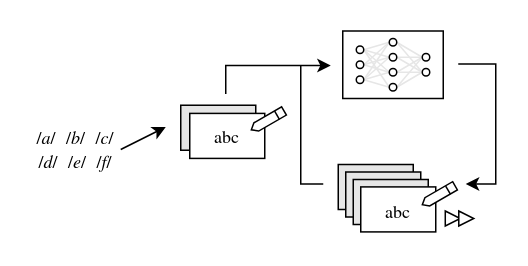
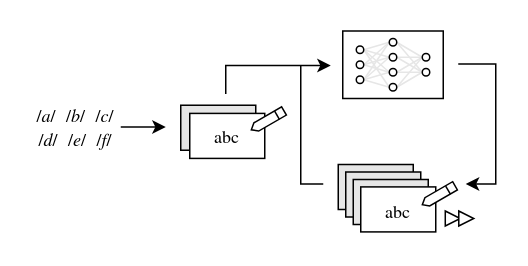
  <mxCell id="0" />
  <mxCell id="1" parent="0" />
  <mxCell id="2" value="" style="rounded=0;whiteSpace=wrap;html=1;strokeWidth=1;fillColor=#E6E6E6;" vertex="1" parent="1"><mxGeometry x="225" y="109" width="50" height="30" as="geometry" /></mxCell>
  <mxCell id="3" value="" style="rounded=0;whiteSpace=wrap;html=1;strokeWidth=1;fillColor=#FFFFFF;" parent="1" vertex="1"><mxGeometry x="228" y="20" width="67" height="45" as="geometry" /></mxCell>
  <mxCell id="4" value="" style="rounded=0;whiteSpace=wrap;html=1;strokeWidth=1;fillColor=#E6E6E6;" parent="1" vertex="1"><mxGeometry x="230" y="114" width="50" height="30" as="geometry" /></mxCell>
- <mxCell id="5" value="&lt;font face=&quot;TeX Gyre Termes&quot;&gt;/&lt;i&gt;a&lt;/i&gt;/&amp;nbsp; /&lt;i&gt;b&lt;/i&gt;/&amp;nbsp; /&lt;i&gt;c&lt;/i&gt;/&lt;br&gt;/&lt;i&gt;d&lt;/i&gt;/&amp;nbsp; /&lt;i&gt;e&lt;/i&gt;/&amp;nbsp; /&lt;i&gt;f&lt;/i&gt;/&lt;br&gt;&lt;/font&gt;" style="text;html=1;strokeColor=none;fillColor=none;align=center;verticalAlign=middle;whiteSpace=wrap;rounded=0;" parent="1" vertex="1"><mxGeometry x="20" y="84" width="60" height="30" as="geometry" /></mxCell>
+ <mxCell id="5" value="&lt;font face=&quot;TeX Gyre Termes&quot;&gt;/&lt;i&gt;a&lt;/i&gt;/&amp;nbsp; /&lt;i&gt;b&lt;/i&gt;/&amp;nbsp; /&lt;i&gt;c&lt;/i&gt;/&lt;br&gt;/&lt;i&gt;d&lt;/i&gt;/&amp;nbsp; /&lt;i&gt;e&lt;/i&gt;/&amp;nbsp; /&lt;i&gt;f&lt;/i&gt;/&lt;br&gt;&lt;/font&gt;" style="text;html=1;strokeColor=none;fillColor=none;align=center;verticalAlign=middle;whiteSpace=wrap;rounded=0;" parent="1" vertex="1"><mxGeometry x="20" y="69" width="60" height="30" as="geometry" /></mxCell>
  <mxCell id="6" value="" style="group" parent="1" vertex="1" connectable="0"><mxGeometry x="104" y="69" width="71.348" height="40" as="geometry" /></mxCell>
  <mxCell id="7" value="" style="rounded=0;whiteSpace=wrap;html=1;strokeWidth=1;fillColor=#E6E6E6;" parent="6" vertex="1"><mxGeometry x="16" y="0.49" width="50" height="30" as="geometry" /></mxCell>
  <mxCell id="8" value="" style="rounded=0;whiteSpace=wrap;html=1;strokeWidth=1;" parent="6" vertex="1"><mxGeometry x="22" y="5.94" width="50" height="30" as="geometry" /></mxCell>
  <mxCell id="9" value="" style="shape=offPageConnector;whiteSpace=wrap;html=1;size=0.152;rotation=60;" parent="6" vertex="1"><mxGeometry x="70.778" y="-2.0" width="6.342" height="25.16" as="geometry" /></mxCell>
  <mxCell id="10" value="" style="line;strokeWidth=1;html=1;rotation=60;" parent="6" vertex="1"><mxGeometry x="77.006" y="0.493" width="6.342" height="13.333" as="geometry" /></mxCell>
  <mxCell id="11" value="&lt;font face=&quot;TeX Gyre Termes&quot;&gt;abc&lt;/font&gt;" style="text;html=1;strokeColor=none;fillColor=none;align=center;verticalAlign=middle;whiteSpace=wrap;rounded=0;" parent="6" vertex="1"><mxGeometry x="22" y="5.94" width="50" height="30" as="geometry" /></mxCell>
  <mxCell id="12" value="" style="rounded=0;whiteSpace=wrap;html=1;strokeWidth=1;fillColor=#E6E6E6;" parent="1" vertex="1"><mxGeometry x="235" y="119" width="50" height="30" as="geometry" /></mxCell>
  <mxCell id="13" style="rounded=0;orthogonalLoop=1;jettySize=auto;html=1;exitX=1;exitY=0.5;exitDx=0;exitDy=0;entryX=0;entryY=0.5;entryDx=0;entryDy=0;strokeWidth=1;endArrow=none;endFill=0;strokeColor=#E6E6E6;" parent="1" source="16" target="29" edge="1"><mxGeometry relative="1" as="geometry" /></mxCell>
  <mxCell id="14" style="edgeStyle=none;rounded=0;orthogonalLoop=1;jettySize=auto;html=1;entryX=0;entryY=0.5;entryDx=0;entryDy=0;strokeColor=#E6E6E6;strokeWidth=1;endArrow=none;endFill=0;exitX=1;exitY=0.5;exitDx=0;exitDy=0;" parent="1" source="16" target="32" edge="1"><mxGeometry relative="1" as="geometry" /></mxCell>
  <mxCell id="15" style="edgeStyle=none;rounded=0;orthogonalLoop=1;jettySize=auto;html=1;exitX=1;exitY=0.5;exitDx=0;exitDy=0;entryX=0;entryY=0.5;entryDx=0;entryDy=0;strokeColor=#E6E6E6;strokeWidth=1;endArrow=none;endFill=0;" parent="1" source="16" target="35" edge="1"><mxGeometry relative="1" as="geometry" /></mxCell>
  <mxCell id="16" value="" style="ellipse;whiteSpace=wrap;html=1;aspect=fixed;strokeWidth=1;fillColor=#FFFFFF;" parent="1" vertex="1"><mxGeometry x="237" y="40" width="5" height="5" as="geometry" /></mxCell>
  <mxCell id="17" style="edgeStyle=none;rounded=0;orthogonalLoop=1;jettySize=auto;html=1;exitX=1;exitY=0.5;exitDx=0;exitDy=0;entryX=0;entryY=0.5;entryDx=0;entryDy=0;strokeWidth=1;endArrow=none;endFill=0;strokeColor=#E6E6E6;" parent="1" source="21" target="32" edge="1"><mxGeometry relative="1" as="geometry" /></mxCell>
  <mxCell id="18" style="edgeStyle=none;rounded=0;orthogonalLoop=1;jettySize=auto;html=1;exitX=1;exitY=0.5;exitDx=0;exitDy=0;entryX=0;entryY=0.5;entryDx=0;entryDy=0;strokeColor=#E6E6E6;strokeWidth=1;endArrow=none;endFill=0;" parent="1" source="21" target="29" edge="1"><mxGeometry relative="1" as="geometry" /></mxCell>
  <mxCell id="19" style="edgeStyle=none;rounded=0;orthogonalLoop=1;jettySize=auto;html=1;exitX=1;exitY=0.5;exitDx=0;exitDy=0;entryX=0;entryY=0.5;entryDx=0;entryDy=0;strokeColor=#E6E6E6;strokeWidth=1;endArrow=none;endFill=0;" parent="1" source="21" target="35" edge="1"><mxGeometry relative="1" as="geometry" /></mxCell>
  <mxCell id="20" style="edgeStyle=none;rounded=0;orthogonalLoop=1;jettySize=auto;html=1;exitX=1;exitY=0.5;exitDx=0;exitDy=0;entryX=0;entryY=0.5;entryDx=0;entryDy=0;strokeColor=#E6E6E6;strokeWidth=1;endArrow=none;endFill=0;" parent="1" source="21" target="38" edge="1"><mxGeometry relative="1" as="geometry" /></mxCell>
  <mxCell id="21" value="" style="ellipse;whiteSpace=wrap;html=1;aspect=fixed;strokeWidth=1;fillColor=#FFFFFF;" parent="1" vertex="1"><mxGeometry x="237" y="30" width="5" height="5" as="geometry" /></mxCell>
  <mxCell id="22" style="edgeStyle=none;rounded=0;orthogonalLoop=1;jettySize=auto;html=1;exitX=1;exitY=0.5;exitDx=0;exitDy=0;entryX=0;entryY=0.5;entryDx=0;entryDy=0;strokeColor=#E6E6E6;strokeWidth=1;endArrow=none;endFill=0;" parent="1" source="26" target="35" edge="1"><mxGeometry relative="1" as="geometry" /></mxCell>
  <mxCell id="23" style="edgeStyle=none;rounded=0;orthogonalLoop=1;jettySize=auto;html=1;exitX=1;exitY=0.5;exitDx=0;exitDy=0;entryX=0;entryY=0.5;entryDx=0;entryDy=0;strokeColor=#E6E6E6;strokeWidth=1;endArrow=none;endFill=0;" parent="1" source="26" target="38" edge="1"><mxGeometry relative="1" as="geometry" /></mxCell>
  <mxCell id="24" style="edgeStyle=none;rounded=0;orthogonalLoop=1;jettySize=auto;html=1;exitX=1;exitY=0.5;exitDx=0;exitDy=0;entryX=0;entryY=0.5;entryDx=0;entryDy=0;strokeColor=#E6E6E6;strokeWidth=1;endArrow=none;endFill=0;" parent="1" source="26" target="32" edge="1"><mxGeometry relative="1" as="geometry" /></mxCell>
  <mxCell id="25" style="edgeStyle=none;rounded=0;orthogonalLoop=1;jettySize=auto;html=1;exitX=1;exitY=0.5;exitDx=0;exitDy=0;entryX=0;entryY=0.5;entryDx=0;entryDy=0;strokeColor=#E6E6E6;strokeWidth=1;endArrow=none;endFill=0;" parent="1" source="26" target="29" edge="1"><mxGeometry relative="1" as="geometry" /></mxCell>
  <mxCell id="26" value="" style="ellipse;whiteSpace=wrap;html=1;aspect=fixed;strokeWidth=1;fillColor=#FFFFFF;" parent="1" vertex="1"><mxGeometry x="237" y="50" width="5" height="5" as="geometry" /></mxCell>
  <mxCell id="27" style="edgeStyle=none;rounded=0;orthogonalLoop=1;jettySize=auto;html=1;exitX=1;exitY=0.5;exitDx=0;exitDy=0;entryX=0;entryY=0.5;entryDx=0;entryDy=0;strokeColor=#E6E6E6;strokeWidth=1;endArrow=none;endFill=0;" parent="1" source="29" target="39" edge="1"><mxGeometry relative="1" as="geometry" /></mxCell>
  <mxCell id="28" style="edgeStyle=none;rounded=0;orthogonalLoop=1;jettySize=auto;html=1;exitX=1;exitY=0.5;exitDx=0;exitDy=0;entryX=0;entryY=0.5;entryDx=0;entryDy=0;strokeColor=#E6E6E6;strokeWidth=1;endArrow=none;endFill=0;" parent="1" source="29" target="40" edge="1"><mxGeometry relative="1" as="geometry" /></mxCell>
  <mxCell id="29" value="" style="ellipse;whiteSpace=wrap;html=1;aspect=fixed;strokeWidth=1;fillColor=#FFFFFF;" parent="1" vertex="1"><mxGeometry x="259" y="25" width="5" height="5" as="geometry" /></mxCell>
  <mxCell id="30" style="edgeStyle=none;rounded=0;orthogonalLoop=1;jettySize=auto;html=1;exitX=1;exitY=0.5;exitDx=0;exitDy=0;entryX=0;entryY=0.5;entryDx=0;entryDy=0;strokeColor=#E6E6E6;strokeWidth=1;endArrow=none;endFill=0;" parent="1" source="32" target="39" edge="1"><mxGeometry relative="1" as="geometry" /></mxCell>
  <mxCell id="31" style="edgeStyle=none;rounded=0;orthogonalLoop=1;jettySize=auto;html=1;exitX=1;exitY=0.5;exitDx=0;exitDy=0;entryX=0;entryY=0.5;entryDx=0;entryDy=0;strokeColor=#E6E6E6;strokeWidth=1;endArrow=none;endFill=0;" parent="1" source="32" target="40" edge="1"><mxGeometry relative="1" as="geometry" /></mxCell>
  <mxCell id="32" value="" style="ellipse;whiteSpace=wrap;html=1;aspect=fixed;strokeWidth=1;fillColor=#FFFFFF;" parent="1" vertex="1"><mxGeometry x="259" y="35" width="5" height="5" as="geometry" /></mxCell>
  <mxCell id="33" style="edgeStyle=none;rounded=0;orthogonalLoop=1;jettySize=auto;html=1;exitX=1;exitY=0.5;exitDx=0;exitDy=0;entryX=0;entryY=0.5;entryDx=0;entryDy=0;strokeColor=#E6E6E6;strokeWidth=1;endArrow=none;endFill=0;" parent="1" source="35" target="39" edge="1"><mxGeometry relative="1" as="geometry" /></mxCell>
  <mxCell id="34" style="edgeStyle=none;rounded=0;orthogonalLoop=1;jettySize=auto;html=1;exitX=1;exitY=0.5;exitDx=0;exitDy=0;entryX=0;entryY=0.5;entryDx=0;entryDy=0;strokeColor=#E6E6E6;strokeWidth=1;endArrow=none;endFill=0;" parent="1" source="35" target="40" edge="1"><mxGeometry relative="1" as="geometry" /></mxCell>
  <mxCell id="35" value="" style="ellipse;whiteSpace=wrap;html=1;aspect=fixed;strokeWidth=1;fillColor=#FFFFFF;" parent="1" vertex="1"><mxGeometry x="259" y="45" width="5" height="5" as="geometry" /></mxCell>
  <mxCell id="36" style="edgeStyle=none;rounded=0;orthogonalLoop=1;jettySize=auto;html=1;exitX=1;exitY=0.5;exitDx=0;exitDy=0;entryX=0;entryY=0.5;entryDx=0;entryDy=0;strokeColor=#E6E6E6;strokeWidth=1;endArrow=none;endFill=0;" parent="1" source="38" target="40" edge="1"><mxGeometry relative="1" as="geometry" /></mxCell>
  <mxCell id="37" style="edgeStyle=none;rounded=0;orthogonalLoop=1;jettySize=auto;html=1;exitX=1;exitY=0.5;exitDx=0;exitDy=0;entryX=0;entryY=0.5;entryDx=0;entryDy=0;strokeColor=#E6E6E6;strokeWidth=1;endArrow=none;endFill=0;" parent="1" source="38" target="39" edge="1"><mxGeometry relative="1" as="geometry" /></mxCell>
  <mxCell id="38" value="" style="ellipse;whiteSpace=wrap;html=1;aspect=fixed;strokeWidth=1;fillColor=#FFFFFF;" parent="1" vertex="1"><mxGeometry x="259" y="55" width="5" height="5" as="geometry" /></mxCell>
  <mxCell id="39" value="" style="ellipse;whiteSpace=wrap;html=1;aspect=fixed;strokeWidth=1;fillColor=#FFFFFF;" parent="1" vertex="1"><mxGeometry x="281" y="35" width="5" height="5" as="geometry" /></mxCell>
  <mxCell id="40" value="" style="ellipse;whiteSpace=wrap;html=1;aspect=fixed;strokeWidth=1;fillColor=#FFFFFF;" parent="1" vertex="1"><mxGeometry x="281" y="45" width="5" height="5" as="geometry" /></mxCell>
  <mxCell id="41" value="" style="endArrow=classic;html=1;rounded=0;strokeColor=#000000;strokeWidth=1;endFill=1;exitX=1;exitY=0.5;exitDx=0;exitDy=0;" parent="1" source="5" edge="1"><mxGeometry width="50" height="50" relative="1" as="geometry"><mxPoint x="100" y="120" as="sourcePoint" /><mxPoint x="110" y="84" as="targetPoint" /></mxGeometry></mxCell>
  <mxCell id="42" value="" style="rounded=0;whiteSpace=wrap;html=1;strokeWidth=1;" parent="1" vertex="1"><mxGeometry x="240" y="123.94" width="50" height="30" as="geometry" /></mxCell>
  <mxCell id="43" value="" style="shape=offPageConnector;whiteSpace=wrap;html=1;size=0.152;rotation=60;" parent="1" vertex="1"><mxGeometry x="288.778" y="116.92" width="6.342" height="25.16" as="geometry" /></mxCell>
  <mxCell id="44" value="" style="line;strokeWidth=1;html=1;rotation=60;" parent="1" vertex="1"><mxGeometry x="295.006" y="119.413" width="6.342" height="13.333" as="geometry" /></mxCell>
  <mxCell id="45" value="&lt;font face=&quot;TeX Gyre Termes&quot;&gt;abc&lt;/font&gt;" style="text;html=1;strokeColor=none;fillColor=none;align=center;verticalAlign=middle;whiteSpace=wrap;rounded=0;" parent="1" vertex="1"><mxGeometry x="240" y="124.86" width="50" height="30" as="geometry" /></mxCell>
  <mxCell id="46" value="" style="triangle;whiteSpace=wrap;html=1;strokeWidth=1;fillColor=#FFFFFF;" parent="1" vertex="1"><mxGeometry x="296.35" y="140" width="10" height="10" as="geometry" /></mxCell>
  <mxCell id="47" value="" style="triangle;whiteSpace=wrap;html=1;strokeWidth=1;fillColor=#FFFFFF;" parent="1" vertex="1"><mxGeometry x="305.35" y="140" width="10" height="10" as="geometry" /></mxCell>
  <mxCell id="48" value="" style="endArrow=classic;html=1;rounded=0;strokeColor=#000000;strokeWidth=1;endFill=1;" edge="1" parent="1"><mxGeometry width="50" height="50" relative="1" as="geometry"><mxPoint x="305" y="42" as="sourcePoint" /><mxPoint x="310" y="122" as="targetPoint" /><Array as="points"><mxPoint x="330" y="42" /><mxPoint x="330" y="82" /><mxPoint x="330" y="122" /></Array></mxGeometry></mxCell>
  <mxCell id="49" value="" style="endArrow=classic;html=1;rounded=0;strokeColor=#000000;strokeWidth=1;endFill=1;" edge="1" parent="1"><mxGeometry width="50" height="50" relative="1" as="geometry"><mxPoint x="150" y="62" as="sourcePoint" /><mxPoint x="220" y="43" as="targetPoint" /><Array as="points"><mxPoint x="150" y="43" /></Array></mxGeometry></mxCell>
  <mxCell id="50" value="" style="endArrow=none;html=1;rounded=0;strokeColor=#000000;strokeWidth=1;endFill=0;" edge="1" parent="1"><mxGeometry width="50" height="50" relative="1" as="geometry"><mxPoint x="215" y="122" as="sourcePoint" /><mxPoint x="200" y="43" as="targetPoint" /><Array as="points"><mxPoint x="200" y="122" /></Array></mxGeometry></mxCell>
